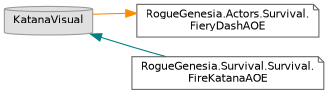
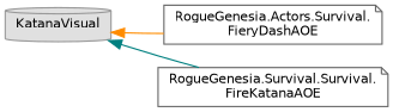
  digraph {
    rankdir=LR
    node [color=grey40 fillcolor=white fontname=Helvetica fontsize=10 shape=note style=filled]
    edge [dir=back fontname=Helvetica fontsize=10 labelfontname=Helvetica labelfontsize=10 style=solid]
    n1 [color=grey60 fillcolor="#E0E0E0" height=0.2 label=KatanaVisual shape=cylinder width=0.4]
    n2 [height=0.2 label="RogueGenesia.Actors.Survival.\lFieryDashAOE" width=0.4]
    n3 [height=0.2 label="RogueGenesia.Survival.Survival.\lFireKatanaAOE" width=0.4]
-   n2 -> n1 [color=darkorange]
+   n1 -> n2 [color=darkorange]
    n1 -> n3 [color=teal]
  }
